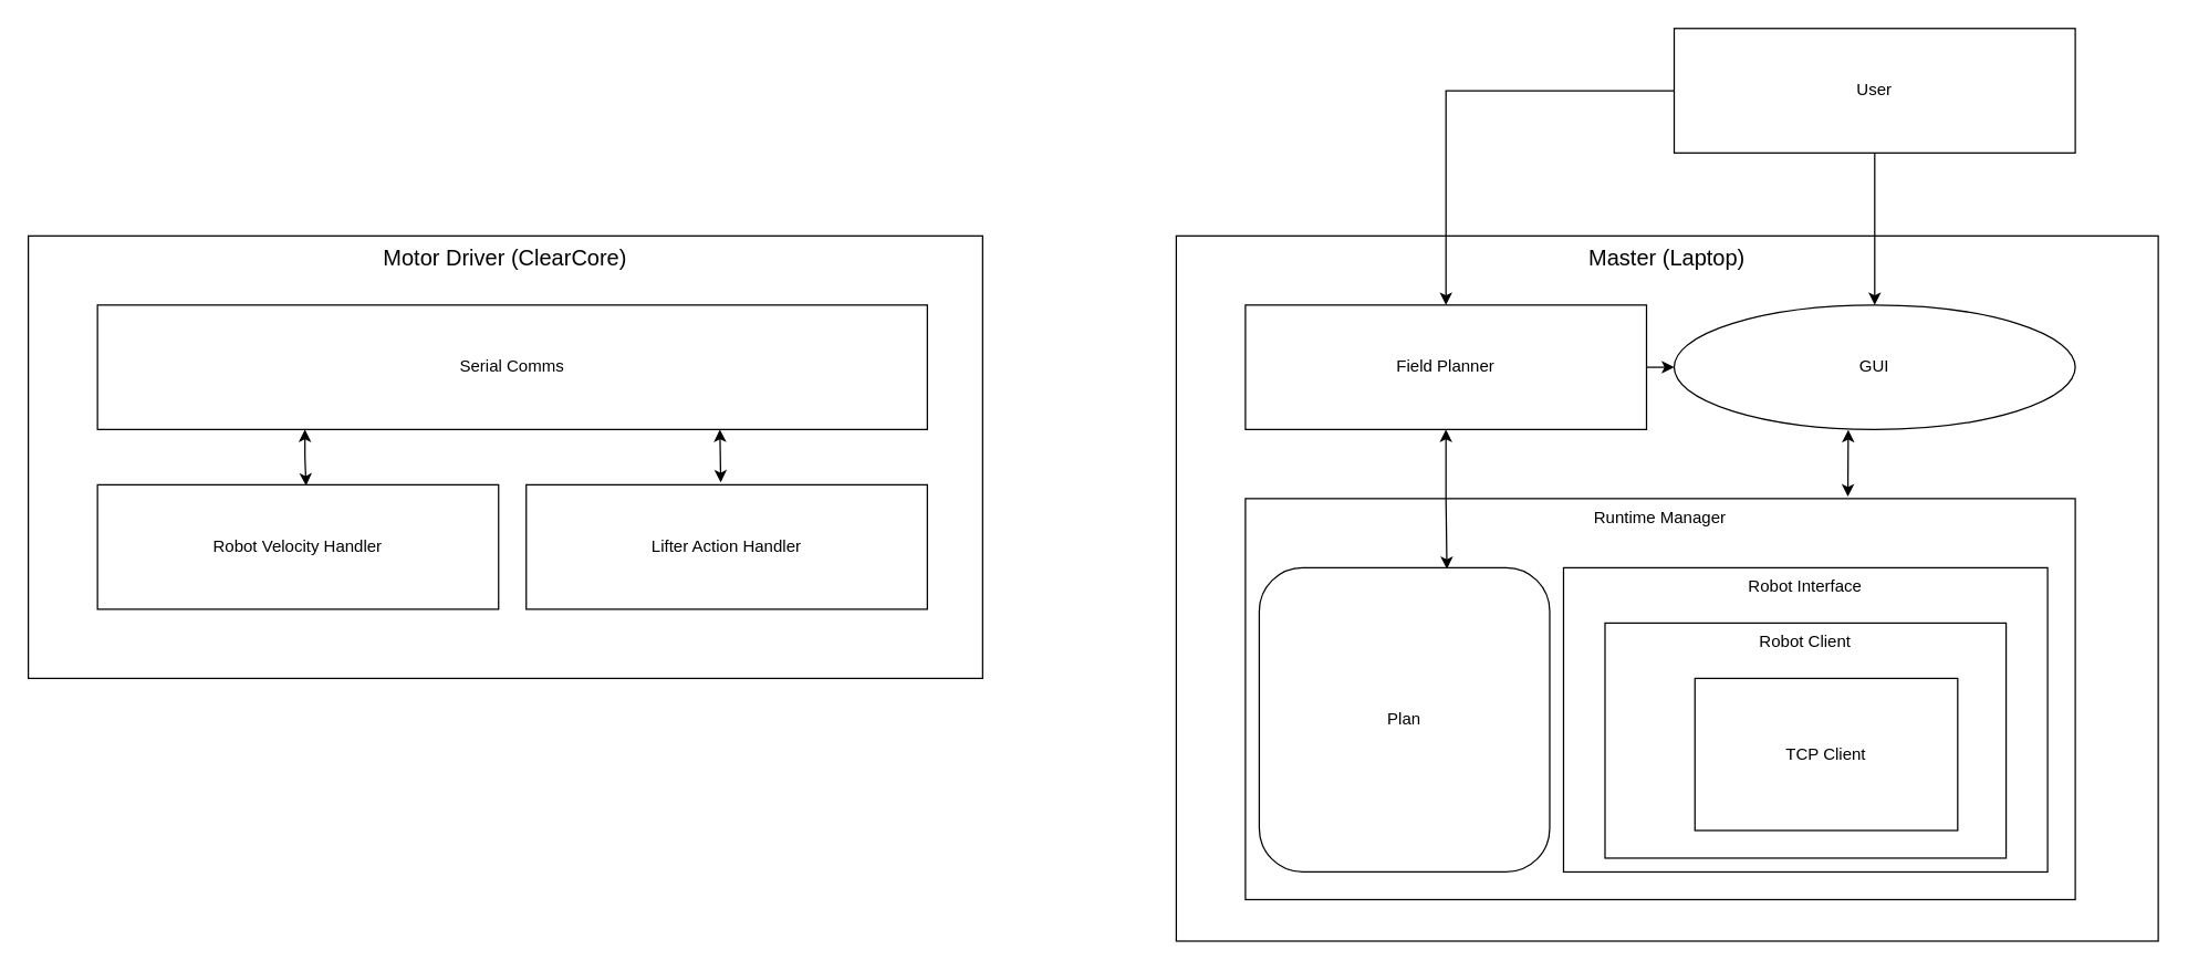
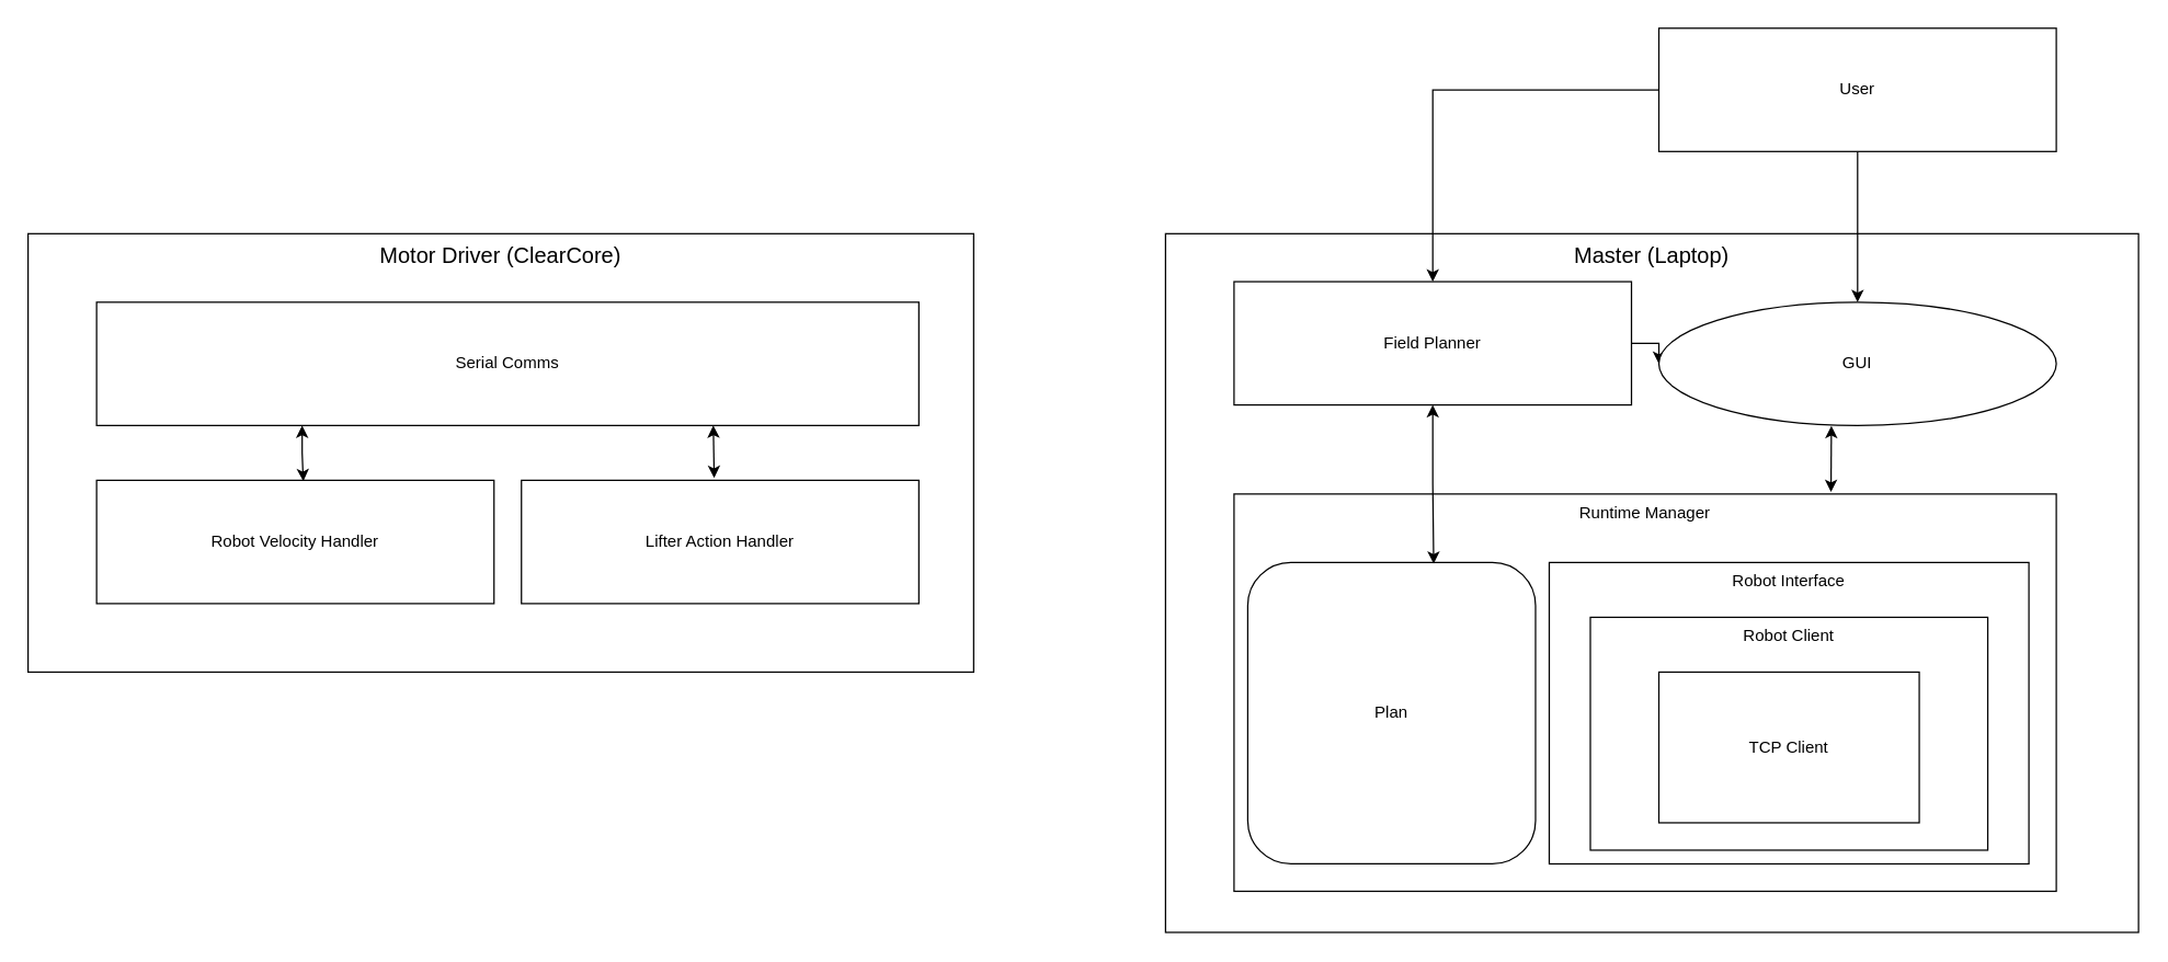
  <mxCell id="0" />
  <mxCell id="1" parent="0" />
  <mxCell id="2" value="Master (Laptop)" style="rounded=0;whiteSpace=wrap;html=1;verticalAlign=top;fontSize=16;" vertex="1" parent="1"><mxGeometry x="850" y="170" width="710" height="510" as="geometry" /></mxCell>
  <mxCell id="3" style="edgeStyle=orthogonalEdgeStyle;rounded=0;orthogonalLoop=1;jettySize=auto;html=1;exitX=1;exitY=0.5;exitDx=0;exitDy=0;entryX=0;entryY=0.5;entryDx=0;entryDy=0;fontSize=16;" edge="1" parent="1" source="4" target="5"><mxGeometry relative="1" as="geometry" /></mxCell>
- <mxCell id="4" value="Field Planner" style="rounded=0;whiteSpace=wrap;html=1;" vertex="1" parent="1"><mxGeometry x="900" y="220" width="290" height="90" as="geometry" /></mxCell>
+ <mxCell id="4" value="Field Planner" style="rounded=0;whiteSpace=wrap;html=1;" vertex="1" parent="1"><mxGeometry x="900" y="205" width="290" height="90" as="geometry" /></mxCell>
  <mxCell id="5" value="GUI" style="ellipse;whiteSpace=wrap;html=1;" vertex="1" parent="1"><mxGeometry x="1210" y="220" width="290" height="90" as="geometry" /></mxCell>
  <mxCell id="6" value="Runtime Manager" style="rounded=0;whiteSpace=wrap;html=1;verticalAlign=top;" vertex="1" parent="1"><mxGeometry x="900" y="360" width="600" height="290" as="geometry" /></mxCell>
  <mxCell id="7" value="Plan" style="whiteSpace=wrap;html=1;verticalAlign=middle;horizontal=1;rounded=1;" vertex="1" parent="1"><mxGeometry x="910" y="410" width="210" height="220" as="geometry" /></mxCell>
  <mxCell id="8" value="Robot Interface" style="rounded=0;whiteSpace=wrap;html=1;verticalAlign=top;" vertex="1" parent="1"><mxGeometry x="1130" y="410" width="350" height="220" as="geometry" /></mxCell>
  <mxCell id="9" value="Robot Client" style="rounded=0;whiteSpace=wrap;html=1;verticalAlign=top;" vertex="1" parent="1"><mxGeometry x="1160" y="450" width="290" height="170" as="geometry" /></mxCell>
- <mxCell id="10" value="TCP Client" style="rounded=0;whiteSpace=wrap;html=1;verticalAlign=middle;" vertex="1" parent="1"><mxGeometry x="1225" y="490" width="190" height="110" as="geometry" /></mxCell>
+ <mxCell id="10" value="TCP Client" style="rounded=0;whiteSpace=wrap;html=1;verticalAlign=middle;" vertex="1" parent="1"><mxGeometry x="1210" y="490" width="190" height="110" as="geometry" /></mxCell>
  <mxCell id="11" style="edgeStyle=orthogonalEdgeStyle;rounded=0;orthogonalLoop=1;jettySize=auto;html=1;exitX=0.5;exitY=1;exitDx=0;exitDy=0;entryX=0.5;entryY=0;entryDx=0;entryDy=0;fontSize=16;" edge="1" parent="1" source="13" target="5"><mxGeometry relative="1" as="geometry" /></mxCell>
  <mxCell id="12" style="edgeStyle=orthogonalEdgeStyle;rounded=0;orthogonalLoop=1;jettySize=auto;html=1;exitX=0;exitY=0.5;exitDx=0;exitDy=0;fontSize=16;" edge="1" parent="1" source="13" target="4"><mxGeometry relative="1" as="geometry" /></mxCell>
  <mxCell id="13" value="User" style="rounded=0;whiteSpace=wrap;html=1;" vertex="1" parent="1"><mxGeometry x="1210" y="20" width="290" height="90" as="geometry" /></mxCell>
  <mxCell id="14" value="" style="endArrow=classic;startArrow=classic;html=1;fontSize=16;exitX=0.726;exitY=-0.005;exitDx=0;exitDy=0;exitPerimeter=0;entryX=0.434;entryY=1.003;entryDx=0;entryDy=0;entryPerimeter=0;" edge="1" parent="1" source="6" target="5"><mxGeometry width="50" height="50" relative="1" as="geometry"><mxPoint x="1300" y="380" as="sourcePoint" /><mxPoint x="1350" y="330" as="targetPoint" /></mxGeometry></mxCell>
  <mxCell id="15" style="edgeStyle=orthogonalEdgeStyle;rounded=0;orthogonalLoop=1;jettySize=auto;html=1;exitX=0.5;exitY=1;exitDx=0;exitDy=0;entryX=0.646;entryY=0.004;entryDx=0;entryDy=0;entryPerimeter=0;fontSize=16;startArrow=classic;startFill=1;" edge="1" parent="1" source="4" target="7"><mxGeometry relative="1" as="geometry" /></mxCell>
  <mxCell id="16" value="Motor Driver (ClearCore)" style="rounded=0;whiteSpace=wrap;html=1;verticalAlign=top;fontSize=16;" vertex="1" parent="1"><mxGeometry x="20" y="170" width="690" height="320" as="geometry" /></mxCell>
  <mxCell id="17" style="edgeStyle=orthogonalEdgeStyle;rounded=0;orthogonalLoop=1;jettySize=auto;html=1;exitX=0.25;exitY=1;exitDx=0;exitDy=0;entryX=0.52;entryY=0.007;entryDx=0;entryDy=0;entryPerimeter=0;fontSize=16;startArrow=classic;startFill=1;" edge="1" parent="1" source="19" target="20"><mxGeometry relative="1" as="geometry" /></mxCell>
  <mxCell id="18" style="edgeStyle=orthogonalEdgeStyle;rounded=0;orthogonalLoop=1;jettySize=auto;html=1;exitX=0.75;exitY=1;exitDx=0;exitDy=0;entryX=0.485;entryY=-0.019;entryDx=0;entryDy=0;entryPerimeter=0;fontSize=16;startArrow=classic;startFill=1;" edge="1" parent="1" source="19" target="21"><mxGeometry relative="1" as="geometry" /></mxCell>
  <mxCell id="19" value="Serial Comms" style="rounded=0;whiteSpace=wrap;html=1;" vertex="1" parent="1"><mxGeometry x="70" y="220" width="600" height="90" as="geometry" /></mxCell>
  <mxCell id="20" value="Robot Velocity Handler" style="rounded=0;whiteSpace=wrap;html=1;" vertex="1" parent="1"><mxGeometry x="70" y="350" width="290" height="90" as="geometry" /></mxCell>
  <mxCell id="21" value="Lifter Action Handler" style="rounded=0;whiteSpace=wrap;html=1;" vertex="1" parent="1"><mxGeometry x="380" y="350" width="290" height="90" as="geometry" /></mxCell>
